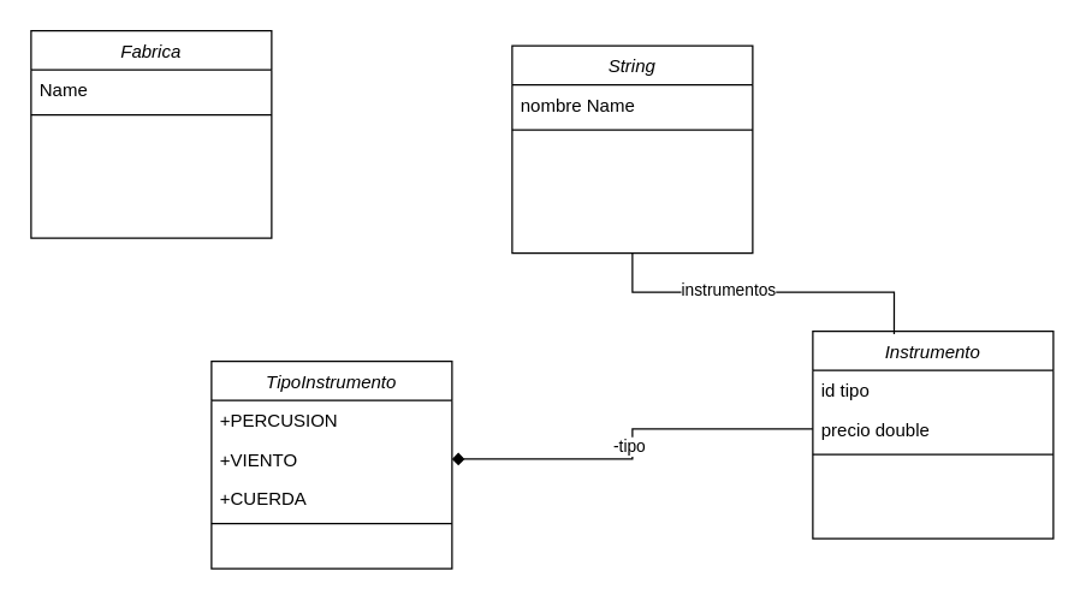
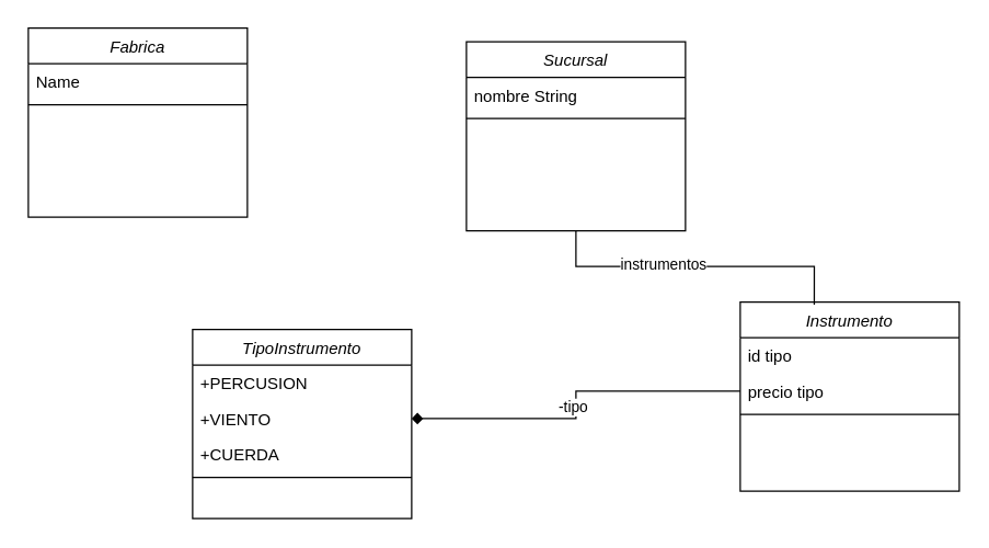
  <mxCell id="0" />
  <mxCell id="1" parent="0" />
  <mxCell id="2" value="Fabrica&#10;" style="swimlane;fontStyle=2;align=center;verticalAlign=top;childLayout=stackLayout;horizontal=1;startSize=26;horizontalStack=0;resizeParent=1;resizeLast=0;collapsible=1;marginBottom=0;rounded=0;shadow=0;strokeWidth=1;" parent="1" vertex="1"><mxGeometry x="20" y="20" width="160" height="138" as="geometry"><mxRectangle x="230" y="140" width="160" height="26" as="alternateBounds" /></mxGeometry></mxCell>
  <mxCell id="3" value="Name" style="text;align=left;verticalAlign=top;spacingLeft=4;spacingRight=4;overflow=hidden;rotatable=0;points=[[0,0.5],[1,0.5]];portConstraint=eastwest;" parent="2" vertex="1"><mxGeometry y="26" width="160" height="26" as="geometry" /></mxCell>
  <mxCell id="4" value="" style="line;html=1;strokeWidth=1;align=left;verticalAlign=middle;spacingTop=-1;spacingLeft=3;spacingRight=3;rotatable=0;labelPosition=right;points=[];portConstraint=eastwest;" parent="2" vertex="1"><mxGeometry y="52" width="160" height="8" as="geometry" /></mxCell>
- <mxCell id="5" value="String" style="swimlane;fontStyle=2;align=center;verticalAlign=top;childLayout=stackLayout;horizontal=1;startSize=26;horizontalStack=0;resizeParent=1;resizeLast=0;collapsible=1;marginBottom=0;rounded=0;shadow=0;strokeWidth=1;" vertex="1" parent="1"><mxGeometry x="340" y="30" width="160" height="138" as="geometry"><mxRectangle x="230" y="140" width="160" height="26" as="alternateBounds" /></mxGeometry></mxCell>
- <mxCell id="6" value="nombre Name" style="text;align=left;verticalAlign=top;spacingLeft=4;spacingRight=4;overflow=hidden;rotatable=0;points=[[0,0.5],[1,0.5]];portConstraint=eastwest;" vertex="1" parent="5"><mxGeometry y="26" width="160" height="26" as="geometry" /></mxCell>
+ <mxCell id="5" value="Sucursal" style="swimlane;fontStyle=2;align=center;verticalAlign=top;childLayout=stackLayout;horizontal=1;startSize=26;horizontalStack=0;resizeParent=1;resizeLast=0;collapsible=1;marginBottom=0;rounded=0;shadow=0;strokeWidth=1;" vertex="1" parent="1"><mxGeometry x="340" y="30" width="160" height="138" as="geometry"><mxRectangle x="230" y="140" width="160" height="26" as="alternateBounds" /></mxGeometry></mxCell>
+ <mxCell id="6" value="nombre String" style="text;align=left;verticalAlign=top;spacingLeft=4;spacingRight=4;overflow=hidden;rotatable=0;points=[[0,0.5],[1,0.5]];portConstraint=eastwest;" vertex="1" parent="5"><mxGeometry y="26" width="160" height="26" as="geometry" /></mxCell>
  <mxCell id="7" value="" style="line;html=1;strokeWidth=1;align=left;verticalAlign=middle;spacingTop=-1;spacingLeft=3;spacingRight=3;rotatable=0;labelPosition=right;points=[];portConstraint=eastwest;" vertex="1" parent="5"><mxGeometry y="52" width="160" height="8" as="geometry" /></mxCell>
  <mxCell id="8" value="Instrumento" style="swimlane;fontStyle=2;align=center;verticalAlign=top;childLayout=stackLayout;horizontal=1;startSize=26;horizontalStack=0;resizeParent=1;resizeLast=0;collapsible=1;marginBottom=0;rounded=0;shadow=0;strokeWidth=1;" vertex="1" parent="1"><mxGeometry x="540" y="220" width="160" height="138" as="geometry"><mxRectangle x="230" y="140" width="160" height="26" as="alternateBounds" /></mxGeometry></mxCell>
  <mxCell id="9" value="id tipo" style="text;align=left;verticalAlign=top;spacingLeft=4;spacingRight=4;overflow=hidden;rotatable=0;points=[[0,0.5],[1,0.5]];portConstraint=eastwest;" vertex="1" parent="8"><mxGeometry y="26" width="160" height="26" as="geometry" /></mxCell>
- <mxCell id="10" value="precio double" style="text;align=left;verticalAlign=top;spacingLeft=4;spacingRight=4;overflow=hidden;rotatable=0;points=[[0,0.5],[1,0.5]];portConstraint=eastwest;" vertex="1" parent="8"><mxGeometry y="52" width="160" height="26" as="geometry" /></mxCell>
+ <mxCell id="10" value="precio tipo" style="text;align=left;verticalAlign=top;spacingLeft=4;spacingRight=4;overflow=hidden;rotatable=0;points=[[0,0.5],[1,0.5]];portConstraint=eastwest;" vertex="1" parent="8"><mxGeometry y="52" width="160" height="26" as="geometry" /></mxCell>
  <mxCell id="11" value="" style="line;html=1;strokeWidth=1;align=left;verticalAlign=middle;spacingTop=-1;spacingLeft=3;spacingRight=3;rotatable=0;labelPosition=right;points=[];portConstraint=eastwest;" vertex="1" parent="8"><mxGeometry y="78" width="160" height="8" as="geometry" /></mxCell>
  <mxCell id="12" style="edgeStyle=orthogonalEdgeStyle;rounded=0;orthogonalLoop=1;jettySize=auto;html=1;exitX=0.5;exitY=1;exitDx=0;exitDy=0;entryX=0.338;entryY=0.014;entryDx=0;entryDy=0;entryPerimeter=0;endArrow=none;" edge="1" parent="1" source="5" target="8"><mxGeometry relative="1" as="geometry" /></mxCell>
  <mxCell id="13" value="instrumentos" style="edgeLabel;html=1;align=center;verticalAlign=middle;resizable=0;points=[];" vertex="1" connectable="0" parent="12"><mxGeometry x="-0.221" y="2" relative="1" as="geometry"><mxPoint as="offset" /></mxGeometry></mxCell>
  <mxCell id="14" value="TipoInstrumento" style="swimlane;fontStyle=2;align=center;verticalAlign=top;childLayout=stackLayout;horizontal=1;startSize=26;horizontalStack=0;resizeParent=1;resizeLast=0;collapsible=1;marginBottom=0;rounded=0;shadow=0;strokeWidth=1;" vertex="1" parent="1"><mxGeometry x="140" y="240" width="160" height="138" as="geometry"><mxRectangle x="230" y="140" width="160" height="26" as="alternateBounds" /></mxGeometry></mxCell>
  <mxCell id="15" value="+PERCUSION" style="text;align=left;verticalAlign=top;spacingLeft=4;spacingRight=4;overflow=hidden;rotatable=0;points=[[0,0.5],[1,0.5]];portConstraint=eastwest;" vertex="1" parent="14"><mxGeometry y="26" width="160" height="26" as="geometry" /></mxCell>
  <mxCell id="16" value="+VIENTO" style="text;align=left;verticalAlign=top;spacingLeft=4;spacingRight=4;overflow=hidden;rotatable=0;points=[[0,0.5],[1,0.5]];portConstraint=eastwest;" vertex="1" parent="14"><mxGeometry y="52" width="160" height="26" as="geometry" /></mxCell>
  <mxCell id="17" value="+CUERDA" style="text;align=left;verticalAlign=top;spacingLeft=4;spacingRight=4;overflow=hidden;rotatable=0;points=[[0,0.5],[1,0.5]];portConstraint=eastwest;" vertex="1" parent="14"><mxGeometry y="78" width="160" height="26" as="geometry" /></mxCell>
  <mxCell id="18" value="" style="line;html=1;strokeWidth=1;align=left;verticalAlign=middle;spacingTop=-1;spacingLeft=3;spacingRight=3;rotatable=0;labelPosition=right;points=[];portConstraint=eastwest;" vertex="1" parent="14"><mxGeometry y="104" width="160" height="8" as="geometry" /></mxCell>
  <mxCell id="19" style="edgeStyle=orthogonalEdgeStyle;rounded=0;orthogonalLoop=1;jettySize=auto;html=1;exitX=0;exitY=0.5;exitDx=0;exitDy=0;endArrow=diamond;" edge="1" parent="1" source="10" target="16"><mxGeometry relative="1" as="geometry" /></mxCell>
  <mxCell id="20" value="-tipo" style="edgeLabel;html=1;align=center;verticalAlign=middle;resizable=0;points=[];" vertex="1" connectable="0" parent="19"><mxGeometry x="0.008" y="-3" relative="1" as="geometry"><mxPoint as="offset" /></mxGeometry></mxCell>
